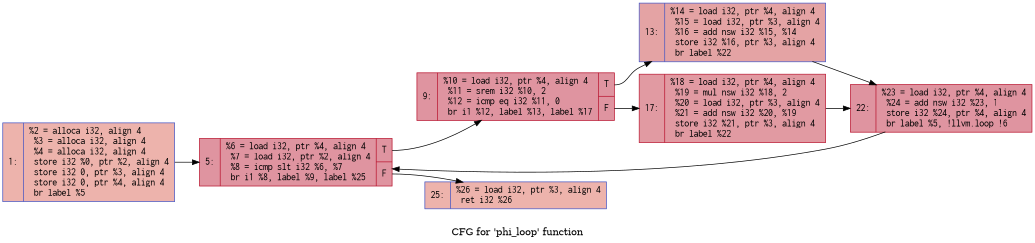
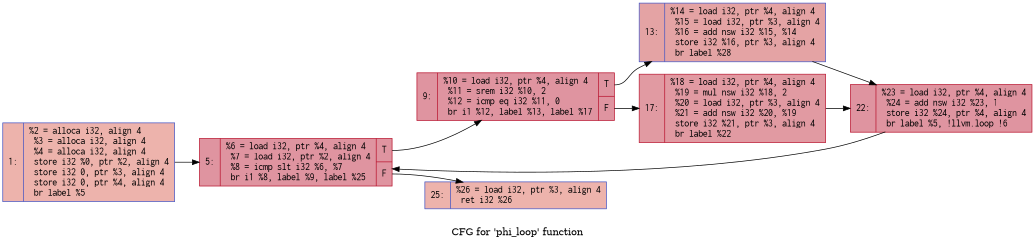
  digraph {
    label="CFG for 'phi_loop' function"
    rankdir=LR
    node [color="#b70d28ff" fillcolor="#b70d2870" fontname=Courier shape=record style=filled]
    n1 [color="#3d50c3ff" fillcolor="#d6524470" label="{1:\l|  %2 = alloca i32, align 4\l  %3 = alloca i32, align 4\l  %4 = alloca i32, align 4\l  store i32 %0, ptr %2, align 4\l  store i32 0, ptr %3, align 4\l  store i32 0, ptr %4, align 4\l  br label %5\l}"]
    n2 [label="{5:\l|  %6 = load i32, ptr %4, align 4\l  %7 = load i32, ptr %2, align 4\l  %8 = icmp slt i32 %6, %7\l  br i1 %8, label %9, label %25\l|{<s0>T|<s1>F}}"]
    n3 [label="{9:\l|  %10 = load i32, ptr %4, align 4\l  %11 = srem i32 %10, 2\l  %12 = icmp eq i32 %11, 0\l  br i1 %12, label %13, label %17\l|{<s0>T|<s1>F}}"]
    n4 [color="#3d50c3ff" fillcolor="#d6524470" label="{25:\l|  %26 = load i32, ptr %3, align 4\l  ret i32 %26\l}"]
-   n5 [color="#3d50c3ff" fillcolor="#c32e3170" label="{13:\l|  %14 = load i32, ptr %4, align 4\l  %15 = load i32, ptr %3, align 4\l  %16 = add nsw i32 %15, %14\l  store i32 %16, ptr %3, align 4\l  br label %22\l}"]
+   n5 [color="#3d50c3ff" fillcolor="#c32e3170" label="{13:\l|  %14 = load i32, ptr %4, align 4\l  %15 = load i32, ptr %3, align 4\l  %16 = add nsw i32 %15, %14\l  store i32 %16, ptr %3, align 4\l  br label %28\l}"]
    n6 [fillcolor="#bb1b2c70" label="{17:\l|  %18 = load i32, ptr %4, align 4\l  %19 = mul nsw i32 %18, 2\l  %20 = load i32, ptr %3, align 4\l  %21 = add nsw i32 %20, %19\l  store i32 %21, ptr %3, align 4\l  br label %22\l}"]
    n7 [label="{22:\l|  %23 = load i32, ptr %4, align 4\l  %24 = add nsw i32 %23, 1\l  store i32 %24, ptr %4, align 4\l  br label %5, !llvm.loop !6\l}"]
    n1 -> n2
    n2 -> n3 [tailport=s0]
    n2 -> n4 [tailport=s1]
    n3 -> n5 [tailport=s0]
    n3 -> n6 [tailport=s1]
    n5 -> n7
    n6 -> n7
    n7 -> n2
  }
